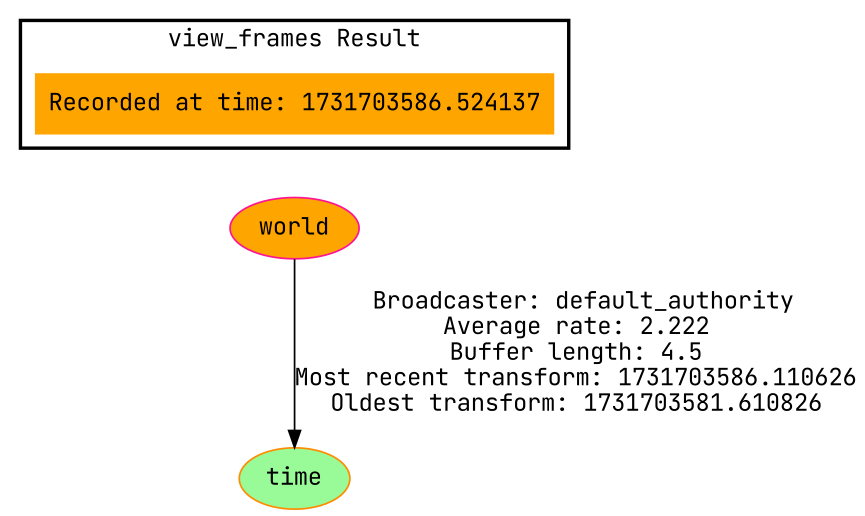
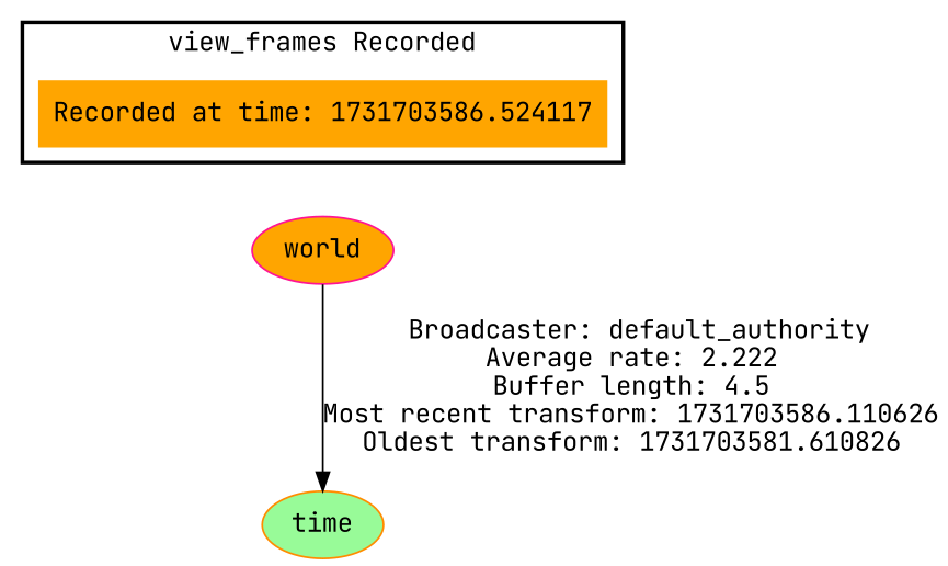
  digraph {
    fontname="JetBrains Mono"
    node [color=deeppink fillcolor=orange fontname="JetBrains Mono" style=filled]
    edge [fontname="JetBrains Mono"]
-   "Recorded at time: 1731703586.524117" [shape=plaintext label="Recorded at time: 1731703586.524137"]
+   "Recorded at time: 1731703586.524117" [shape=plaintext]
    world
    n3 [color=darkorange fillcolor=palegreen label=time]
    subgraph cluster_1 {
      color=black
-     label="view_frames Result"
+     label="view_frames Recorded"
      style=bold
      "Recorded at time: 1731703586.524117"
    }
    "Recorded at time: 1731703586.524117" -> world [style=invis]
    world -> n3 [arrowhead=normal label=" Broadcaster: default_authority\nAverage rate: 2.222\nBuffer length: 4.5\nMost recent transform: 1731703586.110626\nOldest transform: 1731703581.610826\n"]
  }
